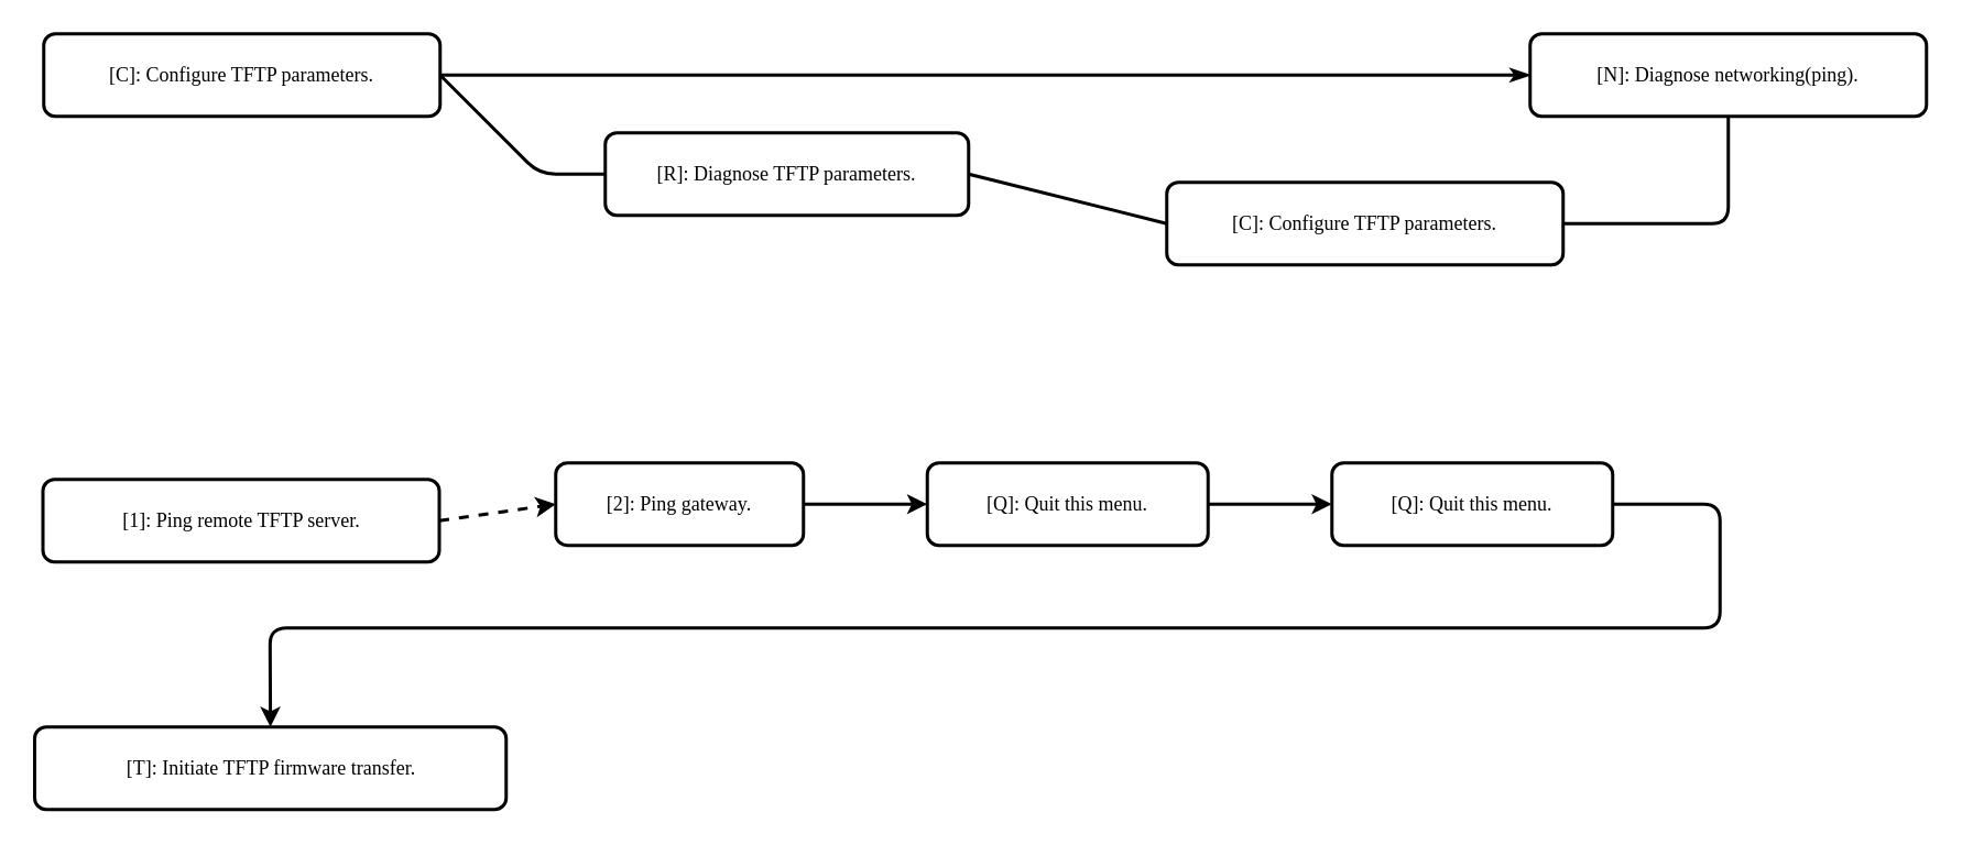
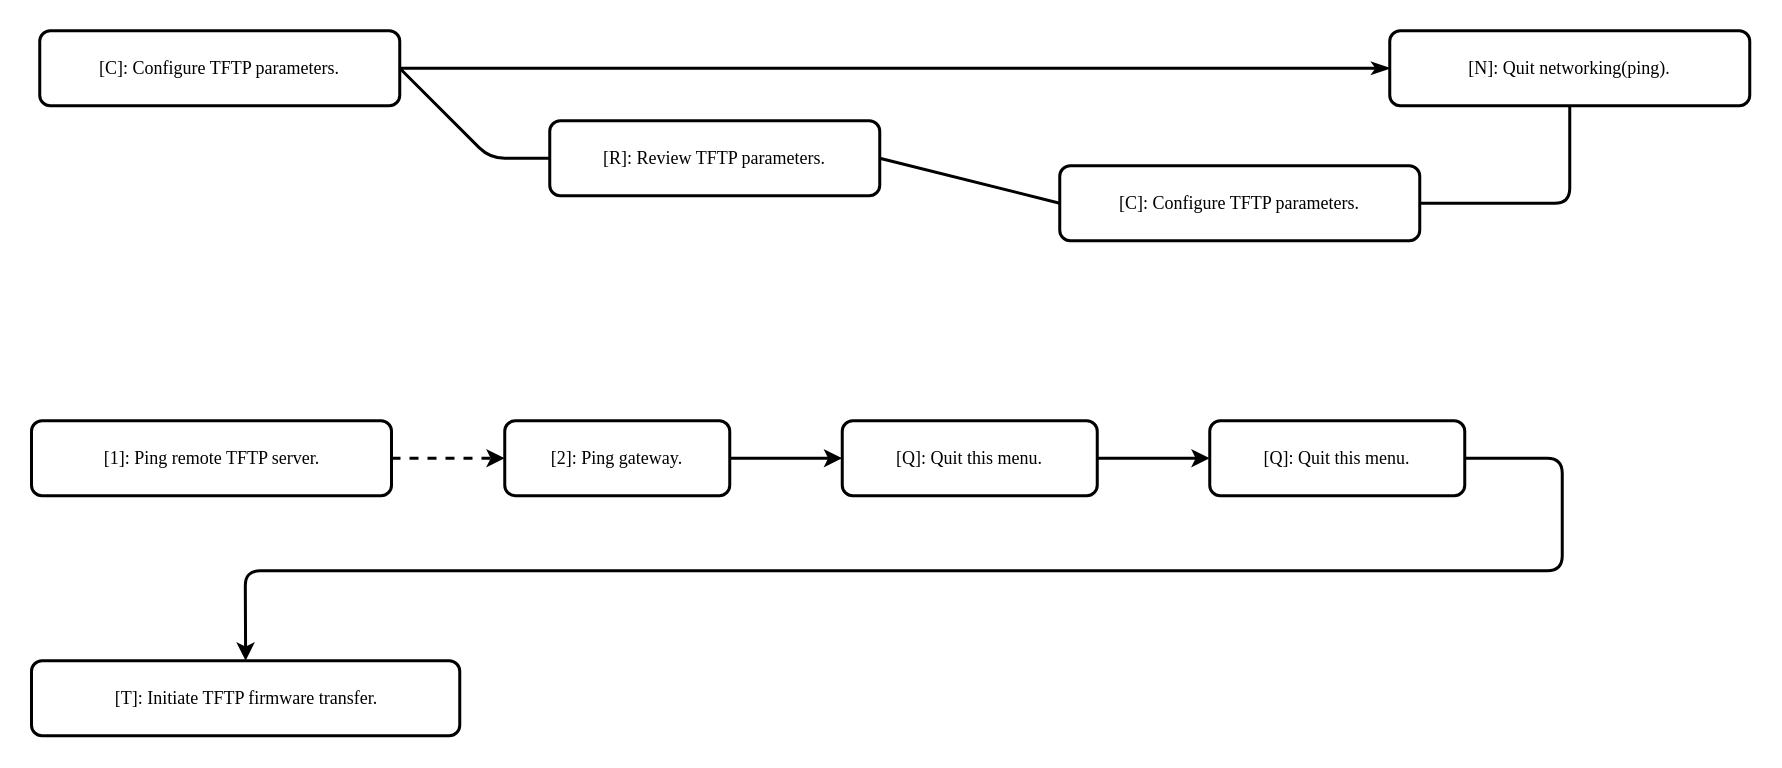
  <mxCell id="0" />
  <mxCell id="1" parent="0" />
- <mxCell id="2" value="&lt;p style=&quot;margin: 0px; font-variant-numeric: normal; font-variant-east-asian: normal; font-variant-alternates: normal; font-size-adjust: none; font-kerning: auto; font-optical-sizing: auto; font-feature-settings: normal; font-variation-settings: normal; font-variant-position: normal; font-variant-emoji: normal; font-stretch: normal; line-height: normal; font-family: Menlo; text-align: start;&quot; class=&quot;p1&quot;&gt;[R]: Diagnose TFTP parameters.&lt;/p&gt;" style="rounded=1;whiteSpace=wrap;html=1;absoluteArcSize=1;arcSize=14;strokeWidth=2;" parent="1" vertex="1"><mxGeometry x="366" y="80" width="220" height="50" as="geometry" /></mxCell>
+ <mxCell id="2" value="&lt;p style=&quot;margin: 0px; font-variant-numeric: normal; font-variant-east-asian: normal; font-variant-alternates: normal; font-size-adjust: none; font-kerning: auto; font-optical-sizing: auto; font-feature-settings: normal; font-variation-settings: normal; font-variant-position: normal; font-variant-emoji: normal; font-stretch: normal; line-height: normal; font-family: Menlo; text-align: start;&quot; class=&quot;p1&quot;&gt;[R]: Review TFTP parameters.&lt;/p&gt;" style="rounded=1;whiteSpace=wrap;html=1;absoluteArcSize=1;arcSize=14;strokeWidth=2;" parent="1" vertex="1"><mxGeometry x="366" y="80" width="220" height="50" as="geometry" /></mxCell>
  <mxCell id="3" value="&lt;p style=&quot;margin: 0px; font-variant-numeric: normal; font-variant-east-asian: normal; font-variant-alternates: normal; font-size-adjust: none; font-kerning: auto; font-optical-sizing: auto; font-feature-settings: normal; font-variation-settings: normal; font-variant-position: normal; font-variant-emoji: normal; font-stretch: normal; line-height: normal; font-family: Menlo; text-align: start;&quot; class=&quot;p1&quot;&gt;[C]: Configure TFTP parameters.&lt;/p&gt;" style="rounded=1;whiteSpace=wrap;html=1;absoluteArcSize=1;arcSize=14;strokeWidth=2;" parent="1" vertex="1"><mxGeometry x="26" y="20" width="240" height="50" as="geometry" /></mxCell>
  <mxCell id="4" value="" style="endArrow=none;html=1;rounded=1;entryX=1;entryY=0.5;entryDx=0;entryDy=0;curved=0;strokeWidth=2;exitX=0;exitY=0.5;exitDx=0;exitDy=0;" parent="1" source="2" target="3" edge="1"><mxGeometry width="50" height="50" relative="1" as="geometry"><mxPoint x="336" y="150" as="sourcePoint" /><mxPoint x="316" y="70" as="targetPoint" /><Array as="points"><mxPoint x="326" y="105" /></Array></mxGeometry></mxCell>
  <mxCell id="5" value="" style="endArrow=classicThin;html=1;rounded=0;exitX=1;exitY=0.5;exitDx=0;exitDy=0;strokeWidth=2;entryX=0;entryY=0.5;entryDx=0;entryDy=0;endFill=1;" parent="1" source="3" target="8" edge="1"><mxGeometry width="50" height="50" relative="1" as="geometry"><mxPoint x="296" y="20" as="sourcePoint" /><mxPoint x="466" y="45" as="targetPoint" /></mxGeometry></mxCell>
  <mxCell id="6" value="&lt;p style=&quot;margin: 0px; font-variant-numeric: normal; font-variant-east-asian: normal; font-variant-alternates: normal; font-size-adjust: none; font-kerning: auto; font-optical-sizing: auto; font-feature-settings: normal; font-variation-settings: normal; font-variant-position: normal; font-variant-emoji: normal; font-stretch: normal; line-height: normal; font-family: Menlo; text-align: start;&quot; class=&quot;p1&quot;&gt;[C]: Configure TFTP parameters.&lt;/p&gt;" style="rounded=1;whiteSpace=wrap;html=1;absoluteArcSize=1;arcSize=14;strokeWidth=2;" parent="1" vertex="1"><mxGeometry x="706" y="110" width="240" height="50" as="geometry" /></mxCell>
  <mxCell id="7" value="" style="endArrow=none;html=1;rounded=0;exitX=1;exitY=0.5;exitDx=0;exitDy=0;strokeWidth=2;entryX=0;entryY=0.5;entryDx=0;entryDy=0;" parent="1" source="2" target="6" edge="1"><mxGeometry width="50" height="50" relative="1" as="geometry"><mxPoint x="666" y="120" as="sourcePoint" /><mxPoint x="866" y="120" as="targetPoint" /></mxGeometry></mxCell>
- <mxCell id="8" value="&lt;p style=&quot;margin: 0px; font-variant-numeric: normal; font-variant-east-asian: normal; font-variant-alternates: normal; font-size-adjust: none; font-kerning: auto; font-optical-sizing: auto; font-feature-settings: normal; font-variation-settings: normal; font-variant-position: normal; font-variant-emoji: normal; font-stretch: normal; line-height: normal; font-family: Menlo; text-align: start;&quot; class=&quot;p1&quot;&gt;[N]: Diagnose networking(ping).&lt;/p&gt;" style="rounded=1;whiteSpace=wrap;html=1;absoluteArcSize=1;arcSize=14;strokeWidth=2;" parent="1" vertex="1"><mxGeometry x="926" y="20" width="240" height="50" as="geometry" /></mxCell>
+ <mxCell id="8" value="&lt;p style=&quot;margin: 0px; font-variant-numeric: normal; font-variant-east-asian: normal; font-variant-alternates: normal; font-size-adjust: none; font-kerning: auto; font-optical-sizing: auto; font-feature-settings: normal; font-variation-settings: normal; font-variant-position: normal; font-variant-emoji: normal; font-stretch: normal; line-height: normal; font-family: Menlo; text-align: start;&quot; class=&quot;p1&quot;&gt;[N]: Quit networking(ping).&lt;/p&gt;" style="rounded=1;whiteSpace=wrap;html=1;absoluteArcSize=1;arcSize=14;strokeWidth=2;" parent="1" vertex="1"><mxGeometry x="926" y="20" width="240" height="50" as="geometry" /></mxCell>
  <mxCell id="9" value="" style="endArrow=none;html=1;rounded=1;curved=0;strokeWidth=2;exitX=1;exitY=0.5;exitDx=0;exitDy=0;" parent="1" source="6" target="8" edge="1"><mxGeometry width="50" height="50" relative="1" as="geometry"><mxPoint x="946" y="140" as="sourcePoint" /><mxPoint x="1046" y="60" as="targetPoint" /><Array as="points"><mxPoint x="1046" y="135" /></Array></mxGeometry></mxCell>
- <mxCell id="10" value="&lt;p style=&quot;margin: 0px; font-variant-numeric: normal; font-variant-east-asian: normal; font-variant-alternates: normal; font-size-adjust: none; font-kerning: auto; font-optical-sizing: auto; font-feature-settings: normal; font-variation-settings: normal; font-variant-position: normal; font-variant-emoji: normal; font-stretch: normal; line-height: normal; font-family: Menlo; text-align: start;&quot; class=&quot;p1&quot;&gt;[1]: Ping remote TFTP server.&lt;/p&gt;" style="rounded=1;whiteSpace=wrap;html=1;absoluteArcSize=1;arcSize=14;strokeWidth=2;" parent="1" vertex="1"><mxGeometry x="25.5" y="290" width="240" height="50" as="geometry" /></mxCell>
+ <mxCell id="10" value="&lt;p style=&quot;margin: 0px; font-variant-numeric: normal; font-variant-east-asian: normal; font-variant-alternates: normal; font-size-adjust: none; font-kerning: auto; font-optical-sizing: auto; font-feature-settings: normal; font-variation-settings: normal; font-variant-position: normal; font-variant-emoji: normal; font-stretch: normal; line-height: normal; font-family: Menlo; text-align: start;&quot; class=&quot;p1&quot;&gt;[1]: Ping remote TFTP server.&lt;/p&gt;" style="rounded=1;whiteSpace=wrap;html=1;absoluteArcSize=1;arcSize=14;strokeWidth=2;" parent="1" vertex="1"><mxGeometry x="20.5" y="280" width="240" height="50" as="geometry" /></mxCell>
  <mxCell id="11" value="&lt;p style=&quot;margin: 0px; font-variant-numeric: normal; font-variant-east-asian: normal; font-variant-alternates: normal; font-size-adjust: none; font-kerning: auto; font-optical-sizing: auto; font-feature-settings: normal; font-variation-settings: normal; font-variant-position: normal; font-variant-emoji: normal; font-stretch: normal; line-height: normal; font-family: Menlo; text-align: start;&quot; class=&quot;p1&quot;&gt;[2]: Ping gateway.&lt;/p&gt;" style="rounded=1;whiteSpace=wrap;html=1;absoluteArcSize=1;arcSize=14;strokeWidth=2;" parent="1" vertex="1"><mxGeometry x="336" y="280" width="150" height="50" as="geometry" /></mxCell>
  <mxCell id="12" value="&lt;p style=&quot;margin: 0px; font-variant-numeric: normal; font-variant-east-asian: normal; font-variant-alternates: normal; font-size-adjust: none; font-kerning: auto; font-optical-sizing: auto; font-feature-settings: normal; font-variation-settings: normal; font-variant-position: normal; font-variant-emoji: normal; font-stretch: normal; line-height: normal; font-family: Menlo; text-align: start;&quot; class=&quot;p1&quot;&gt;[Q]: Quit this menu.&lt;/p&gt;" style="rounded=1;whiteSpace=wrap;html=1;absoluteArcSize=1;arcSize=14;strokeWidth=2;" parent="1" vertex="1"><mxGeometry x="561" y="280" width="170" height="50" as="geometry" /></mxCell>
  <mxCell id="13" value="" style="endArrow=classic;html=1;rounded=0;exitX=1;exitY=0.5;exitDx=0;exitDy=0;strokeWidth=2;entryX=0;entryY=0.5;entryDx=0;entryDy=0;endFill=1;dashed=1;" parent="1" source="10" target="11" edge="1"><mxGeometry width="50" height="50" relative="1" as="geometry"><mxPoint x="255" y="264.5" as="sourcePoint" /><mxPoint x="351" y="264.5" as="targetPoint" /></mxGeometry></mxCell>
  <mxCell id="14" value="" style="endArrow=classic;html=1;rounded=0;exitX=1;exitY=0.5;exitDx=0;exitDy=0;strokeWidth=2;entryX=0;entryY=0.5;entryDx=0;entryDy=0;endFill=1;" parent="1" source="11" target="12" edge="1"><mxGeometry width="50" height="50" relative="1" as="geometry"><mxPoint x="576.5" y="304.5" as="sourcePoint" /><mxPoint x="651.5" y="304.5" as="targetPoint" /></mxGeometry></mxCell>
  <mxCell id="15" value="&lt;p style=&quot;margin: 0px; font-variant-numeric: normal; font-variant-east-asian: normal; font-variant-alternates: normal; font-size-adjust: none; font-kerning: auto; font-optical-sizing: auto; font-feature-settings: normal; font-variation-settings: normal; font-variant-position: normal; font-variant-emoji: normal; font-stretch: normal; line-height: normal; font-family: Menlo; text-align: start;&quot; class=&quot;p1&quot;&gt;[Q]: Quit this menu.&lt;/p&gt;" style="rounded=1;whiteSpace=wrap;html=1;absoluteArcSize=1;arcSize=14;strokeWidth=2;" parent="1" vertex="1"><mxGeometry x="806" y="280" width="170" height="50" as="geometry" /></mxCell>
  <mxCell id="16" value="" style="endArrow=classic;html=1;rounded=0;exitX=1;exitY=0.5;exitDx=0;exitDy=0;strokeWidth=2;entryX=0;entryY=0.5;entryDx=0;entryDy=0;endFill=1;" parent="1" target="15" edge="1"><mxGeometry width="50" height="50" relative="1" as="geometry"><mxPoint x="731" y="305" as="sourcePoint" /><mxPoint x="805.5" y="304.5" as="targetPoint" /></mxGeometry></mxCell>
  <mxCell id="17" value="&lt;p style=&quot;margin: 0px; font-variant-numeric: normal; font-variant-east-asian: normal; font-variant-alternates: normal; font-size-adjust: none; font-kerning: auto; font-optical-sizing: auto; font-feature-settings: normal; font-variation-settings: normal; font-variant-position: normal; font-variant-emoji: normal; font-stretch: normal; line-height: normal; font-family: Menlo; text-align: start;&quot; class=&quot;p1&quot;&gt;[T]: Initiate TFTP firmware transfer.&lt;/p&gt;" style="rounded=1;whiteSpace=wrap;html=1;absoluteArcSize=1;arcSize=14;strokeWidth=2;" parent="1" vertex="1"><mxGeometry x="20.5" y="440" width="285.5" height="50" as="geometry" /></mxCell>
  <mxCell id="18" value="" style="endArrow=classic;html=1;rounded=1;exitX=1;exitY=0.5;exitDx=0;exitDy=0;strokeWidth=2;entryX=0.5;entryY=0;entryDx=0;entryDy=0;endFill=1;curved=0;" parent="1" source="15" target="17" edge="1"><mxGeometry width="50" height="50" relative="1" as="geometry"><mxPoint x="981" y="300" as="sourcePoint" /><mxPoint x="116" y="535" as="targetPoint" /><Array as="points"><mxPoint x="1041" y="305" /><mxPoint x="1041" y="380" /><mxPoint x="163" y="380" /></Array></mxGeometry></mxCell>
